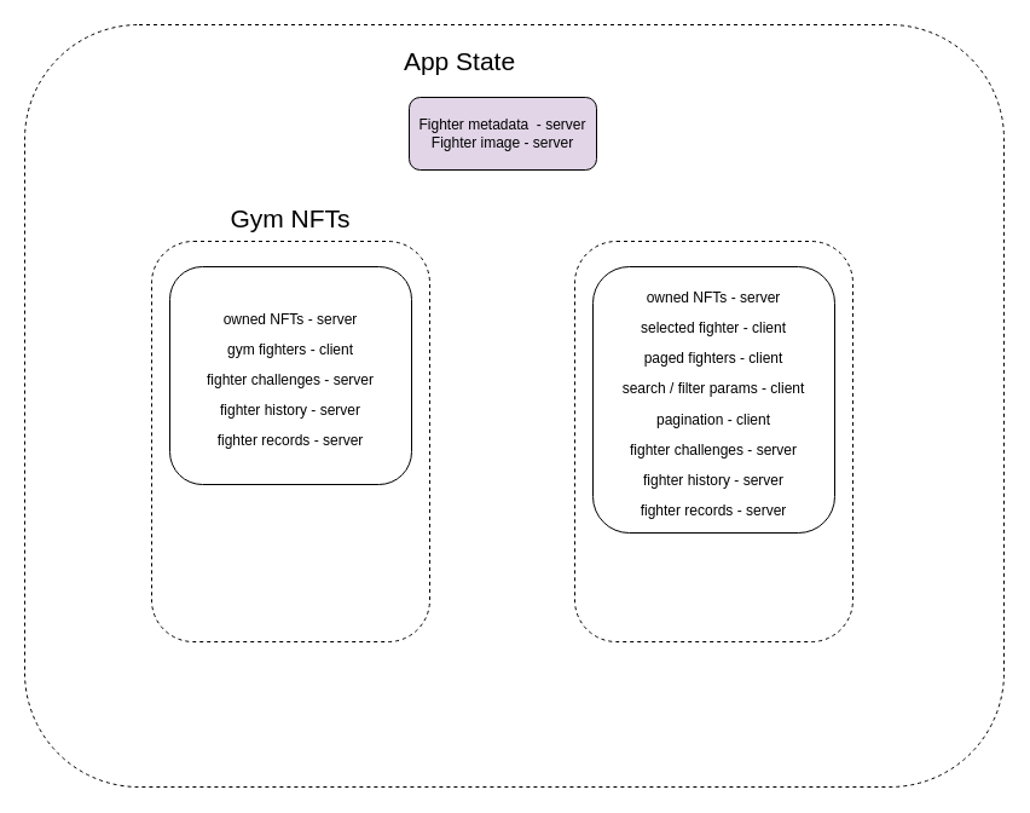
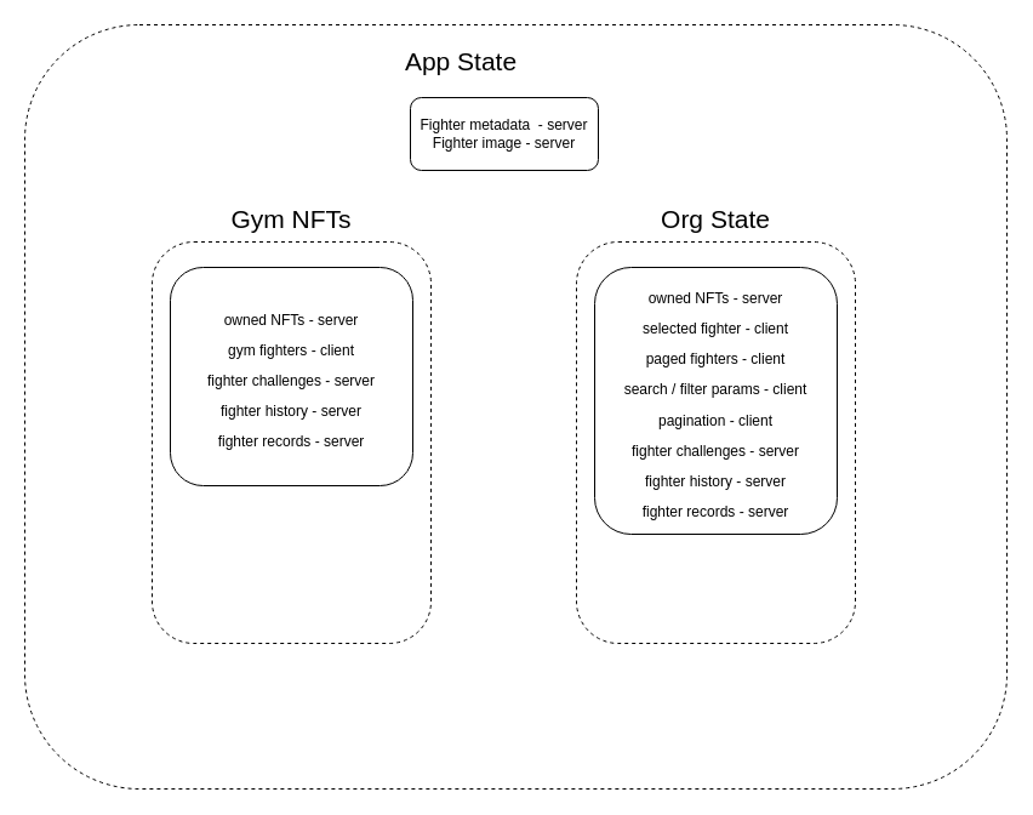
  <mxCell id="0" />
  <mxCell id="1" parent="0" />
  <mxCell id="2" value="" style="rounded=1;whiteSpace=wrap;html=1;dashed=1;" vertex="1" parent="1"><mxGeometry x="20" y="20" width="810" height="630" as="geometry" /></mxCell>
- <mxCell id="3" value="Fighter metadata&amp;nbsp; - server&lt;br&gt;Fighter image - server" style="rounded=1;whiteSpace=wrap;html=1;fillColor=#e1d5e7;" vertex="1" parent="1"><mxGeometry x="338" y="80" width="155" height="60" as="geometry" /></mxCell>
+ <mxCell id="3" value="Fighter metadata&amp;nbsp; - server&lt;br&gt;Fighter image - server" style="rounded=1;whiteSpace=wrap;html=1;" vertex="1" parent="1"><mxGeometry x="338" y="80" width="155" height="60" as="geometry" /></mxCell>
  <mxCell id="4" value="App State" style="text;html=1;strokeColor=none;fillColor=none;align=center;verticalAlign=middle;whiteSpace=wrap;rounded=0;dashed=1;fontSize=21;" vertex="1" parent="1"><mxGeometry x="325" y="30" width="110" height="39" as="geometry" /></mxCell>
  <mxCell id="5" value="Gym NFTs" style="text;html=1;strokeColor=none;fillColor=none;align=center;verticalAlign=middle;whiteSpace=wrap;rounded=0;dashed=1;fontSize=21;" vertex="1" parent="1"><mxGeometry x="185" y="160" width="110" height="39" as="geometry" /></mxCell>
  <mxCell id="6" value="" style="rounded=1;whiteSpace=wrap;html=1;dashed=1;fontSize=21;" vertex="1" parent="1"><mxGeometry x="125" y="199" width="230" height="331" as="geometry" /></mxCell>
+ <mxCell id="7" value="Org State" style="text;html=1;strokeColor=none;fillColor=none;align=center;verticalAlign=middle;whiteSpace=wrap;rounded=0;dashed=1;fontSize=21;" vertex="1" parent="1"><mxGeometry x="535" y="160" width="110" height="39" as="geometry" /></mxCell>
  <mxCell id="8" value="" style="rounded=1;whiteSpace=wrap;html=1;dashed=1;fontSize=21;" vertex="1" parent="1"><mxGeometry x="475" y="199" width="230" height="331" as="geometry" /></mxCell>
  <mxCell id="9" value="&lt;font style=&quot;font-size: 12px&quot;&gt;owned NFTs - server&lt;br&gt;gym fighters - client&lt;br&gt;fighter challenges - server&lt;br&gt;fighter history - server&lt;br&gt;fighter records - server&lt;br&gt;&lt;/font&gt;" style="rounded=1;whiteSpace=wrap;html=1;fontSize=21;" vertex="1" parent="1"><mxGeometry x="140" y="220" width="200" height="180" as="geometry" /></mxCell>
  <mxCell id="10" value="&lt;font style=&quot;font-size: 12px&quot;&gt;owned NFTs - server&lt;br&gt;selected fighter - client&lt;br&gt;paged fighters - client&lt;br&gt;search / filter params - client&lt;br&gt;pagination - client&lt;br&gt;fighter challenges - server&lt;br&gt;fighter history - server&lt;br&gt;fighter records - server&lt;br&gt;&lt;/font&gt;" style="rounded=1;whiteSpace=wrap;html=1;fontSize=21;" vertex="1" parent="1"><mxGeometry x="490" y="220" width="200" height="220" as="geometry" /></mxCell>
